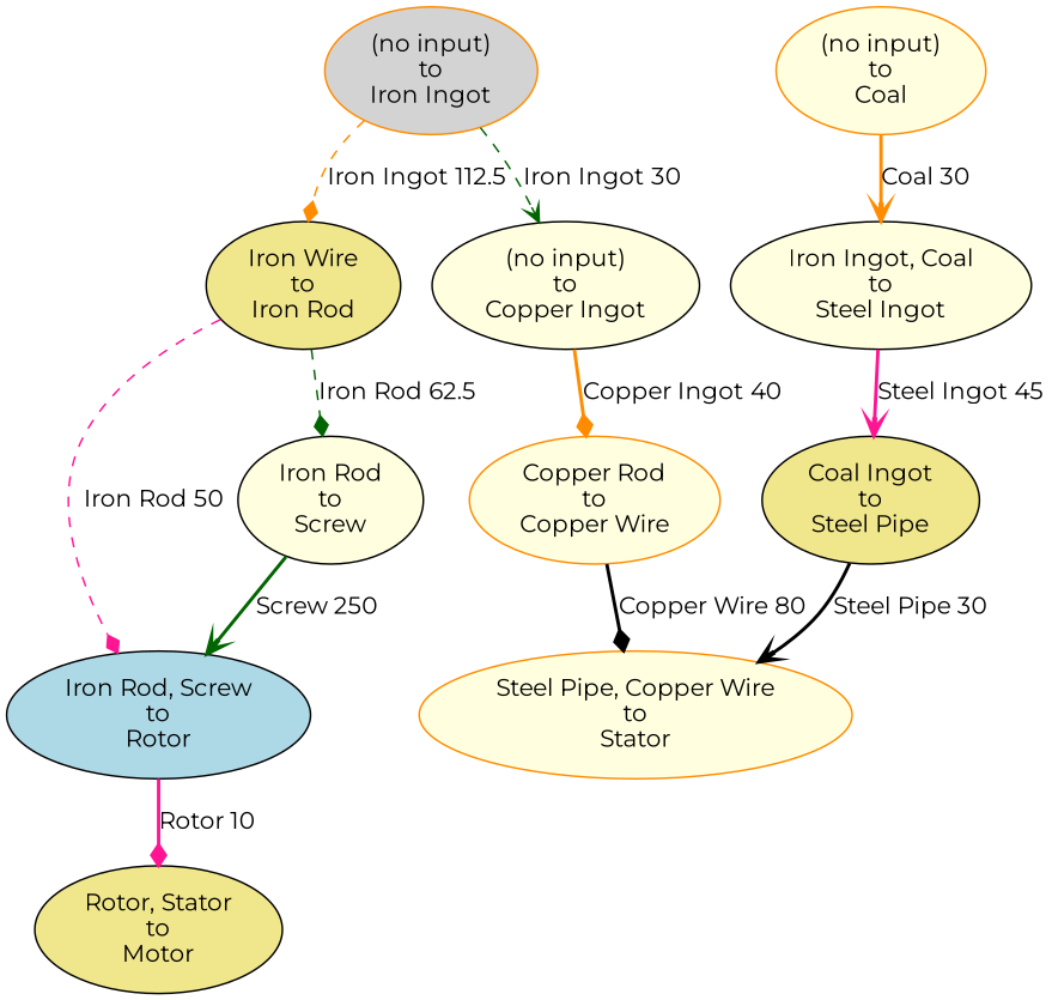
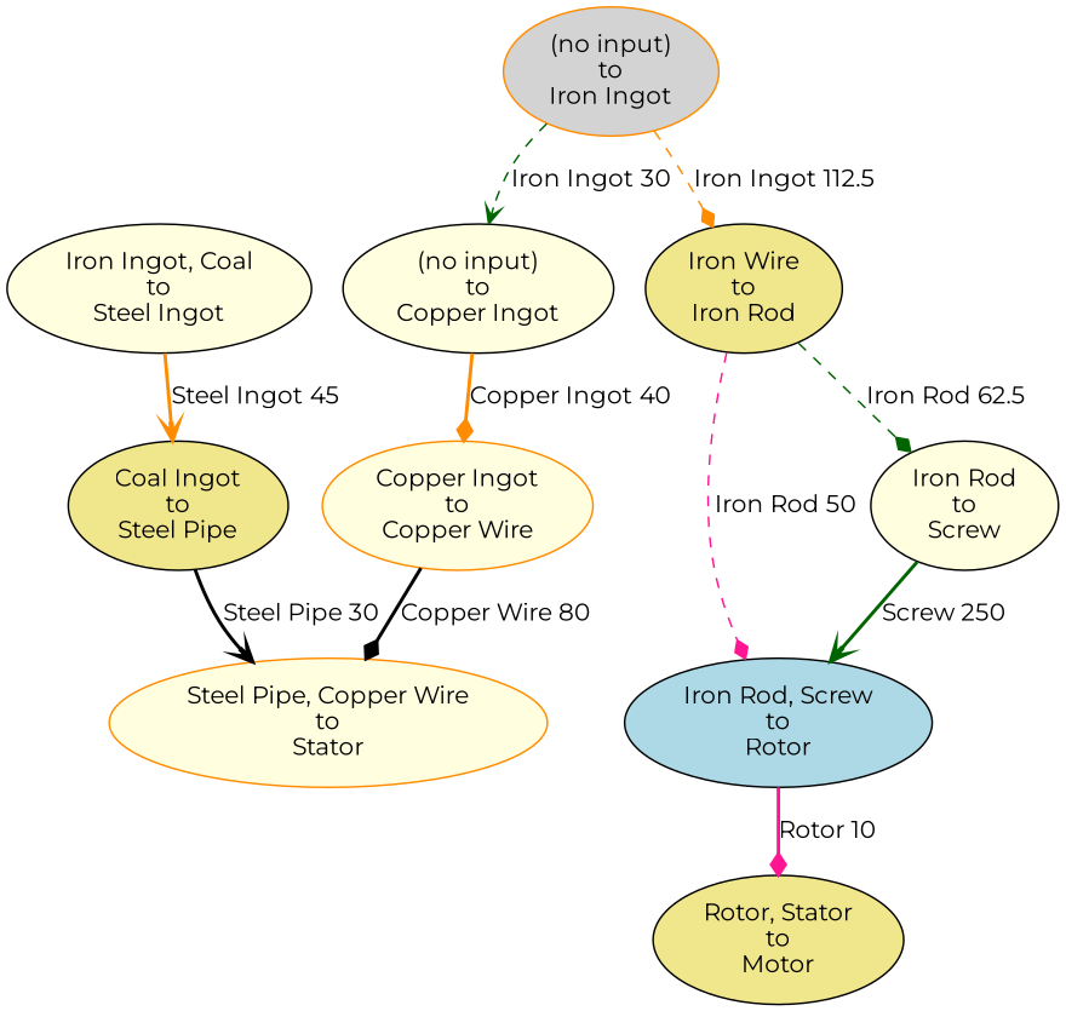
  digraph {
    fontname=Montserrat
    node [color=black fillcolor=lightyellow fontname=Montserrat style=filled]
    edge [arrowhead=diamond color=deeppink fontname=Montserrat style=bold]
    n1 [label="Iron Ingot, Coal\nto\nSteel Ingot"]
    n2 [fillcolor=khaki label="Coal Ingot\nto\nSteel Pipe"]
    n3 [color=darkorange label="Steel Pipe, Copper Wire\nto\nStator"]
    n4 [fillcolor=khaki label="Rotor, Stator\nto\nMotor"]
    n5 [fillcolor=lightblue label="Iron Rod, Screw\nto\nRotor"]
    n6 [fillcolor=khaki label="Iron Wire\nto\nIron Rod"]
    n7 [label="Iron Rod\nto\nScrew"]
-   n8 [color=darkorange label="Copper Rod\nto\nCopper Wire"]
+   n8 [color=darkorange label="Copper Ingot\nto\nCopper Wire"]
    n9 [color=darkorange fillcolor=lightgrey label="(no input)\nto\nIron Ingot"]
    n10 [label="(no input)\nto\nCopper Ingot"]
-   n11 [color=darkorange label="(no input)\nto\nCoal"]
-   n1 -> n2 [arrowhead=vee label="Steel Ingot 45"]
+   n1 -> n2 [arrowhead=vee color=darkorange label="Steel Ingot 45"]
    n2 -> n3 [arrowhead=vee color=black label="Steel Pipe 30"]
    n5 -> n4 [label="Rotor 10"]
    n6 -> n5 [label="Iron Rod 50" style=dashed]
    n6 -> n7 [color=darkgreen label="Iron Rod 62.5" style=dashed]
    n7 -> n5 [arrowhead=vee color=darkgreen label="Screw 250"]
    n8 -> n3 [color=black label="Copper Wire 80"]
    n9 -> n6 [color=darkorange label="Iron Ingot 112.5" style=dashed]
    n9 -> n10 [arrowhead=vee color=darkgreen label="Iron Ingot 30" style=dashed]
    n10 -> n8 [color=darkorange label="Copper Ingot 40"]
-   n11 -> n1 [arrowhead=vee color=darkorange label="Coal 30"]
  }
